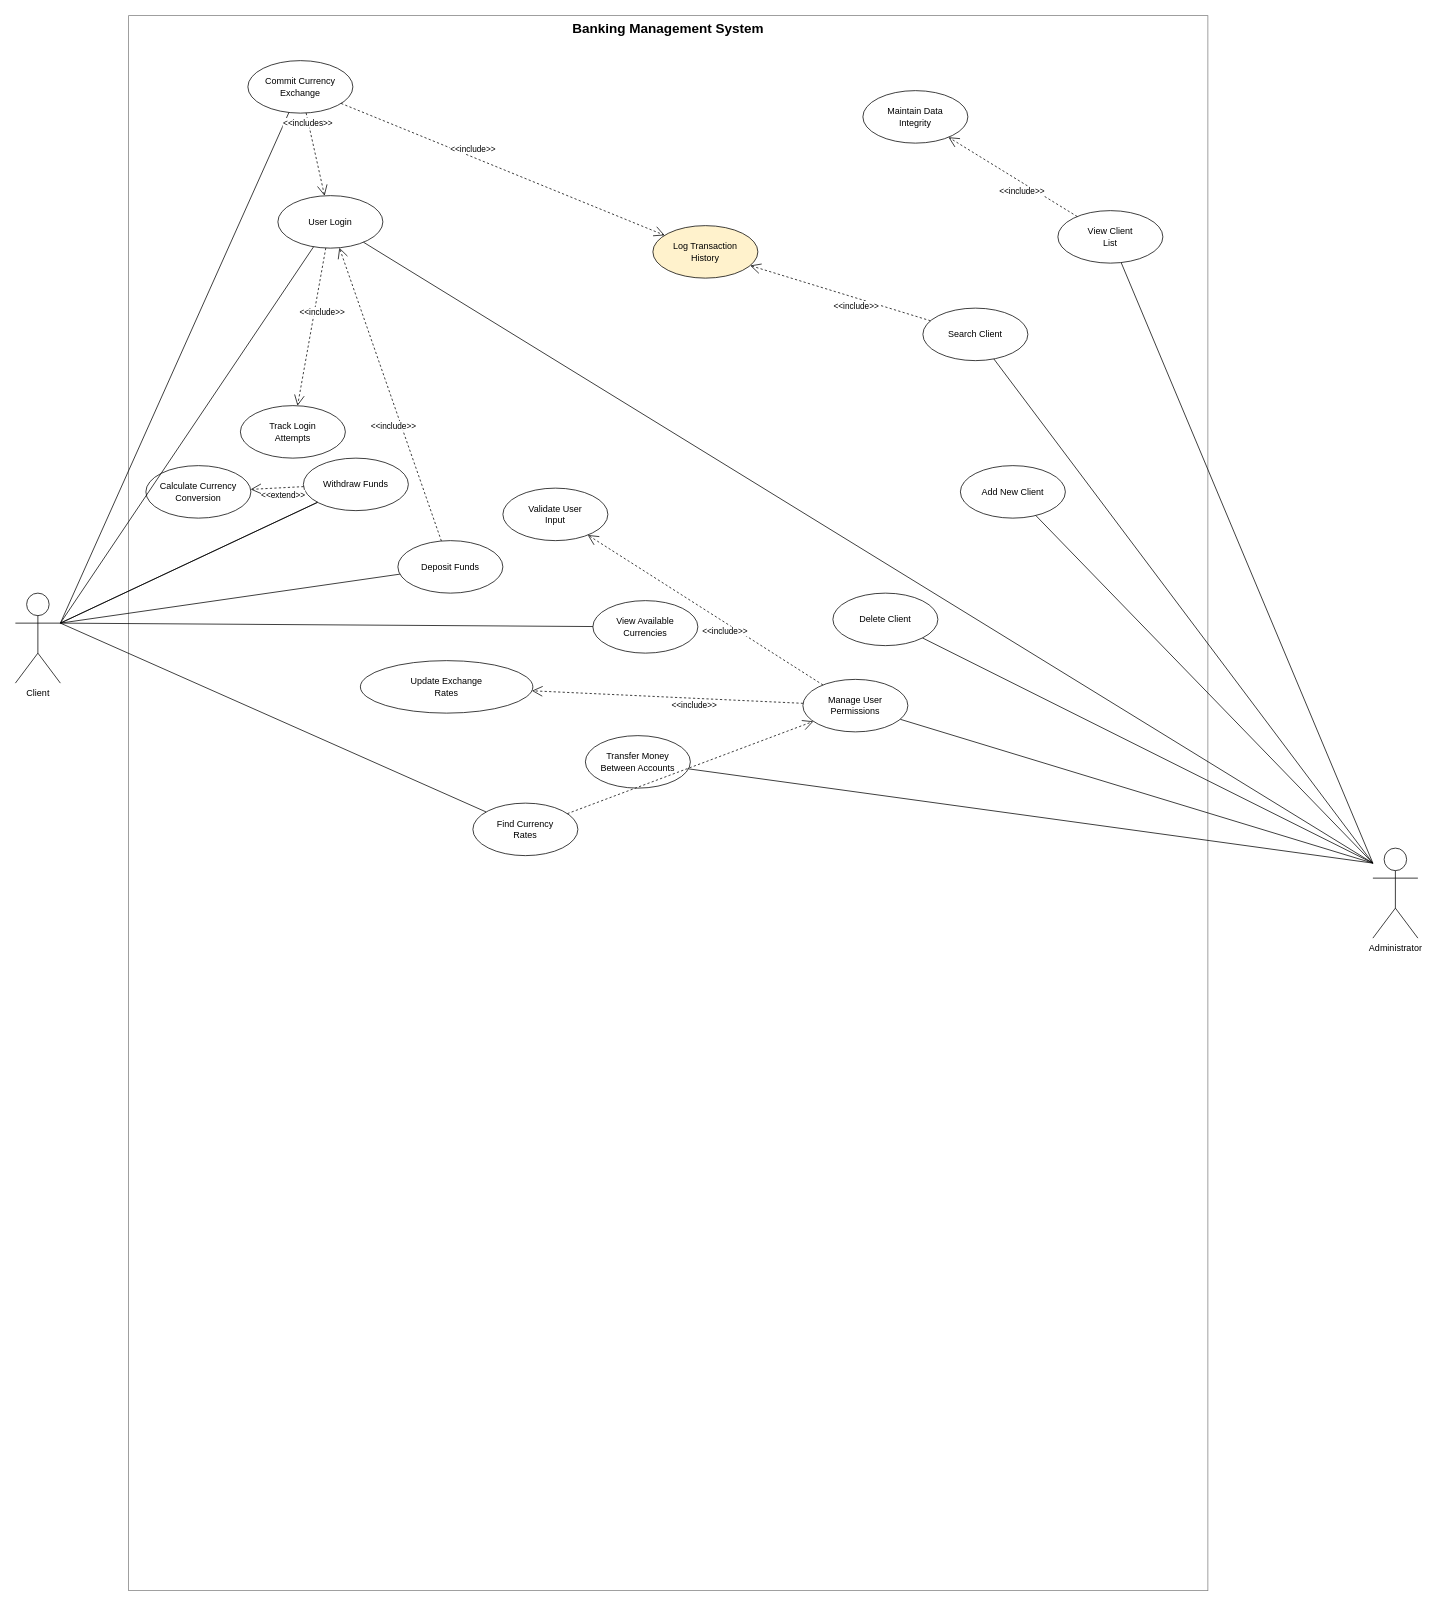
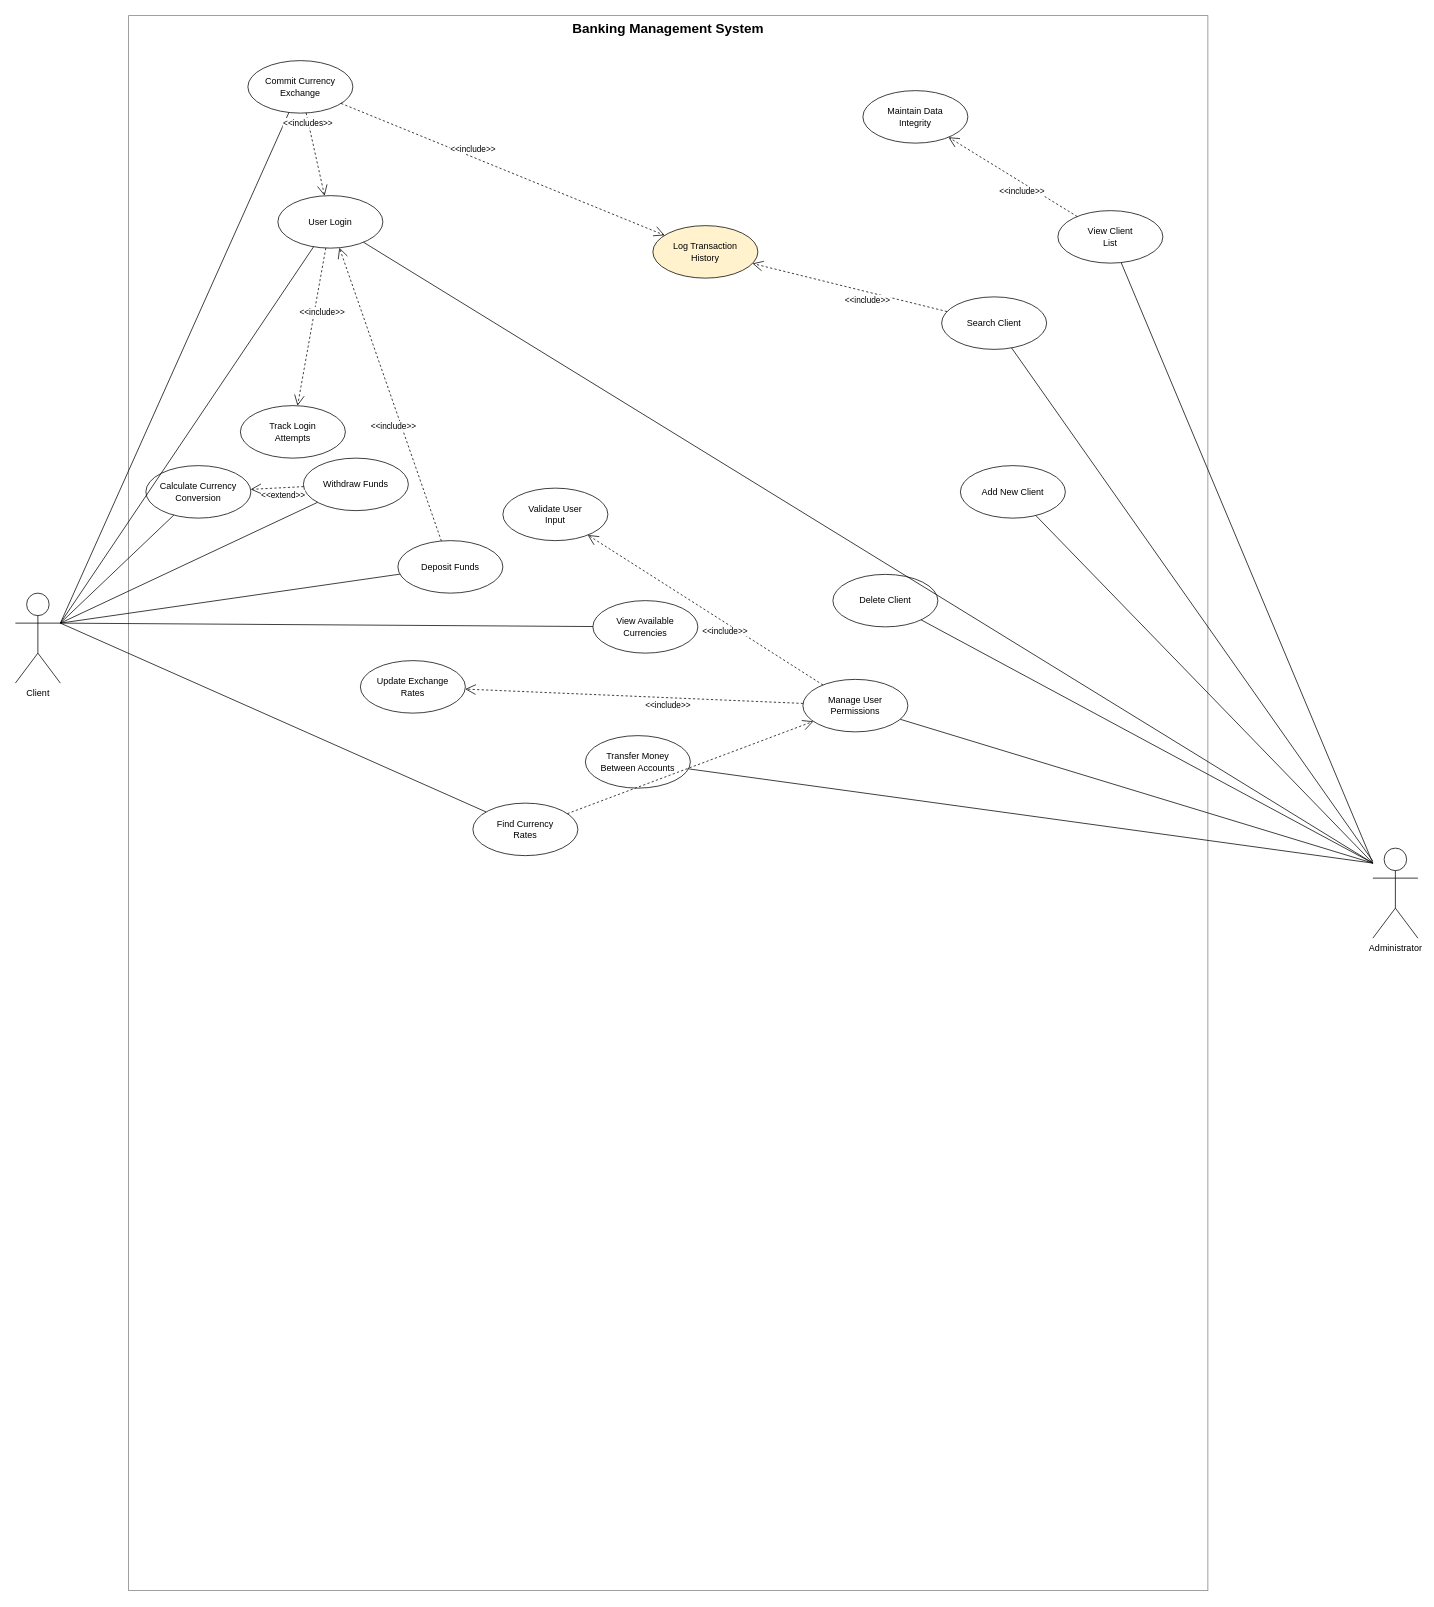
  <mxCell id="0" />
  <mxCell id="1" parent="0" />
  <mxCell id="2" value="Banking Management System" style="rounded=0;whiteSpace=wrap;html=1;fillColor=none;strokeColor=#808080;verticalAlign=top;fontSize=18;fontStyle=1;align=center;" vertex="1" parent="1"><mxGeometry x="171" y="20" width="1439" height="2100" as="geometry" /></mxCell>
  <mxCell id="3" value="Client" style="shape=umlActor;verticalLabelPosition=bottom;verticalAlign=top;html=1;" vertex="1" parent="1"><mxGeometry x="20" y="790" width="60" height="120" as="geometry" /></mxCell>
  <mxCell id="4" value="Administrator" style="shape=umlActor;verticalLabelPosition=bottom;verticalAlign=top;html=1;" vertex="1" parent="1"><mxGeometry x="1830" y="1130" width="60" height="120" as="geometry" /></mxCell>
  <mxCell id="5" value="User Login" style="ellipse;whiteSpace=wrap;html=1;" vertex="1" parent="1"><mxGeometry x="370" y="260" width="140" height="70" as="geometry" /></mxCell>
  <mxCell id="6" value="Deposit Funds" style="ellipse;whiteSpace=wrap;html=1;" vertex="1" parent="1"><mxGeometry x="530" y="720" width="140" height="70" as="geometry" /></mxCell>
  <mxCell id="7" value="Withdraw Funds" style="ellipse;whiteSpace=wrap;html=1;" vertex="1" parent="1"><mxGeometry x="404" y="610" width="140" height="70" as="geometry" /></mxCell>
  <mxCell id="8" value="View Available&lt;br&gt;Currencies" style="ellipse;whiteSpace=wrap;html=1;" vertex="1" parent="1"><mxGeometry x="790" y="800" width="140" height="70" as="geometry" /></mxCell>
  <mxCell id="9" value="Find Currency&lt;br&gt;Rates" style="ellipse;whiteSpace=wrap;html=1;" vertex="1" parent="1"><mxGeometry x="630" y="1070" width="140" height="70" as="geometry" /></mxCell>
  <mxCell id="10" value="Calculate Currency&lt;br&gt;Conversion" style="ellipse;whiteSpace=wrap;html=1;" vertex="1" parent="1"><mxGeometry x="194" y="620" width="140" height="70" as="geometry" /></mxCell>
  <mxCell id="11" value="Commit Currency&lt;br&gt;Exchange" style="ellipse;whiteSpace=wrap;html=1;" vertex="1" parent="1"><mxGeometry x="330" y="80" width="140" height="70" as="geometry" /></mxCell>
  <mxCell id="12" value="View Client&lt;br&gt;List" style="ellipse;whiteSpace=wrap;html=1;" vertex="1" parent="1"><mxGeometry x="1410" y="280" width="140" height="70" as="geometry" /></mxCell>
- <mxCell id="13" value="Search Client" style="ellipse;whiteSpace=wrap;html=1;" vertex="1" parent="1"><mxGeometry x="1230" y="410" width="140" height="70" as="geometry" /></mxCell>
+ <mxCell id="13" value="Search Client" style="ellipse;whiteSpace=wrap;html=1;" vertex="1" parent="1"><mxGeometry x="1255" y="395" width="140" height="70" as="geometry" /></mxCell>
  <mxCell id="14" value="Add New Client" style="ellipse;whiteSpace=wrap;html=1;" vertex="1" parent="1"><mxGeometry x="1280" y="620" width="140" height="70" as="geometry" /></mxCell>
- <mxCell id="15" value="Delete Client" style="ellipse;whiteSpace=wrap;html=1;" vertex="1" parent="1"><mxGeometry x="1110" y="790" width="140" height="70" as="geometry" /></mxCell>
+ <mxCell id="15" value="Delete Client" style="ellipse;whiteSpace=wrap;html=1;" vertex="1" parent="1"><mxGeometry x="1110" y="765" width="140" height="70" as="geometry" /></mxCell>
  <mxCell id="16" value="Transfer Money&lt;br&gt;Between Accounts" style="ellipse;whiteSpace=wrap;html=1;" vertex="1" parent="1"><mxGeometry x="780" y="980" width="140" height="70" as="geometry" /></mxCell>
  <mxCell id="17" value="Validate User&lt;br&gt;Input" style="ellipse;whiteSpace=wrap;html=1;" vertex="1" parent="1"><mxGeometry x="670" y="650" width="140" height="70" as="geometry" /></mxCell>
  <mxCell id="18" value="Log Transaction&lt;br&gt;History" style="ellipse;whiteSpace=wrap;html=1;fillColor=#fff2cc;" vertex="1" parent="1"><mxGeometry x="870" y="300" width="140" height="70" as="geometry" /></mxCell>
  <mxCell id="19" value="Track Login&lt;br&gt;Attempts" style="ellipse;whiteSpace=wrap;html=1;" vertex="1" parent="1"><mxGeometry x="320" y="540" width="140" height="70" as="geometry" /></mxCell>
- <mxCell id="20" value="Update Exchange&lt;br&gt;Rates" style="ellipse;whiteSpace=wrap;html=1;" vertex="1" parent="1"><mxGeometry x="480" y="880" width="230" height="70" as="geometry" /></mxCell>
+ <mxCell id="20" value="Update Exchange&lt;br&gt;Rates" style="ellipse;whiteSpace=wrap;html=1;" vertex="1" parent="1"><mxGeometry x="480" y="880" width="140" height="70" as="geometry" /></mxCell>
  <mxCell id="21" value="Maintain Data&lt;br&gt;Integrity" style="ellipse;whiteSpace=wrap;html=1;" vertex="1" parent="1"><mxGeometry x="1150" y="120" width="140" height="70" as="geometry" /></mxCell>
  <mxCell id="22" value="" style="endArrow=none;html=1;rounded=0;exitX=1;exitY=0.333;exitDx=0;exitDy=0;exitPerimeter=0;" edge="1" parent="1" source="3" target="5"><mxGeometry relative="1" as="geometry" /></mxCell>
  <mxCell id="23" value="" style="endArrow=none;html=1;rounded=0;" edge="1" parent="1" target="6"><mxGeometry relative="1" as="geometry"><mxPoint x="80" y="830" as="sourcePoint" /></mxGeometry></mxCell>
  <mxCell id="24" value="" style="endArrow=none;html=1;rounded=0;" edge="1" parent="1" target="7"><mxGeometry relative="1" as="geometry"><mxPoint x="80" y="830" as="sourcePoint" /></mxGeometry></mxCell>
  <mxCell id="25" value="" style="endArrow=none;html=1;rounded=0;" edge="1" parent="1" target="8"><mxGeometry relative="1" as="geometry"><mxPoint x="80" y="830" as="sourcePoint" /></mxGeometry></mxCell>
  <mxCell id="26" value="" style="endArrow=none;html=1;rounded=0;exitX=1;exitY=0.333;exitDx=0;exitDy=0;exitPerimeter=0;" edge="1" parent="1" source="3" target="9"><mxGeometry relative="1" as="geometry" /></mxCell>
- <mxCell id="27" value="" style="endArrow=none;html=1;rounded=0;exitX=1;exitY=0.333;exitDx=0;exitDy=0;exitPerimeter=0;" edge="1" parent="1" source="3" target="7"><mxGeometry relative="1" as="geometry" /></mxCell>
+ <mxCell id="27" value="" style="endArrow=none;html=1;rounded=0;exitX=1;exitY=0.333;exitDx=0;exitDy=0;exitPerimeter=0;" edge="1" parent="1" source="3" target="10"><mxGeometry relative="1" as="geometry" /></mxCell>
  <mxCell id="28" value="" style="endArrow=none;html=1;rounded=0;" edge="1" parent="1" target="11"><mxGeometry relative="1" as="geometry"><mxPoint x="80" y="830" as="sourcePoint" /></mxGeometry></mxCell>
  <mxCell id="29" value="" style="endArrow=none;html=1;rounded=0;" edge="1" parent="1" target="5"><mxGeometry relative="1" as="geometry"><mxPoint x="1830" y="1150" as="sourcePoint" /></mxGeometry></mxCell>
  <mxCell id="30" value="" style="endArrow=none;html=1;rounded=0;" edge="1" parent="1" target="12"><mxGeometry relative="1" as="geometry"><mxPoint x="1830" y="1150" as="sourcePoint" /></mxGeometry></mxCell>
  <mxCell id="31" value="" style="endArrow=none;html=1;rounded=0;" edge="1" parent="1" source="4" target="13"><mxGeometry relative="1" as="geometry" /></mxCell>
  <mxCell id="32" value="" style="endArrow=none;html=1;rounded=0;" edge="1" parent="1" target="14"><mxGeometry relative="1" as="geometry"><mxPoint x="1830" y="1150" as="sourcePoint" /></mxGeometry></mxCell>
  <mxCell id="33" value="" style="endArrow=none;html=1;rounded=0;" edge="1" parent="1" target="15"><mxGeometry relative="1" as="geometry"><mxPoint x="1830" y="1150" as="sourcePoint" /></mxGeometry></mxCell>
  <mxCell id="34" value="" style="endArrow=none;html=1;rounded=0;" edge="1" parent="1" target="16"><mxGeometry relative="1" as="geometry"><mxPoint x="1830" y="1150" as="sourcePoint" /></mxGeometry></mxCell>
  <mxCell id="35" value="" style="endArrow=none;html=1;rounded=0;" edge="1" parent="1" target="47"><mxGeometry relative="1" as="geometry"><mxPoint x="1830" y="1150" as="sourcePoint" /></mxGeometry></mxCell>
  <mxCell id="36" value="&amp;lt;&amp;lt;include&amp;gt;&amp;gt;" style="endArrow=open;endSize=12;dashed=1;html=1;rounded=0;" edge="1" parent="1" source="6" target="5"><mxGeometry x="-0.2" y="10" relative="1" as="geometry"><mxPoint as="offset" /></mxGeometry></mxCell>
  <mxCell id="37" value="" style="endArrow=open;endSize=12;dashed=1;html=1;rounded=0;" edge="1" parent="1" source="11" target="5"><mxGeometry x="-0.2" y="10" relative="1" as="geometry"><mxPoint as="offset" /></mxGeometry></mxCell>
  <mxCell id="38" value="&amp;lt;&amp;lt;includes&amp;gt;&amp;gt;" style="edgeLabel;html=1;align=center;verticalAlign=middle;resizable=0;points=[];" vertex="1" connectable="0" parent="37"><mxGeometry x="-0.758" y="-1" relative="1" as="geometry"><mxPoint y="-1" as="offset" /></mxGeometry></mxCell>
  <mxCell id="39" value="&amp;lt;&amp;lt;include&amp;gt;&amp;gt;" style="endArrow=open;endSize=12;dashed=1;html=1;rounded=0;" edge="1" parent="1" source="11" target="18"><mxGeometry x="-0.2" y="10" relative="1" as="geometry"><mxPoint as="offset" /></mxGeometry></mxCell>
  <mxCell id="40" value="&amp;lt;&amp;lt;include&amp;gt;&amp;gt;" style="endArrow=open;endSize=12;dashed=1;html=1;rounded=0;" edge="1" parent="1" source="13" target="18"><mxGeometry x="-0.2" y="10" relative="1" as="geometry"><mxPoint as="offset" /></mxGeometry></mxCell>
  <mxCell id="41" value="&amp;lt;&amp;lt;include&amp;gt;&amp;gt;" style="endArrow=open;endSize=12;dashed=1;html=1;rounded=0;" edge="1" parent="1" source="47" target="17"><mxGeometry x="-0.2" y="10" relative="1" as="geometry"><mxPoint as="offset" /></mxGeometry></mxCell>
  <mxCell id="42" value="&amp;lt;&amp;lt;include&amp;gt;&amp;gt;" style="endArrow=open;endSize=12;dashed=1;html=1;rounded=0;" edge="1" parent="1" source="47" target="20"><mxGeometry x="-0.2" y="10" relative="1" as="geometry"><mxPoint as="offset" /></mxGeometry></mxCell>
  <mxCell id="43" value="&amp;lt;&amp;lt;include&amp;gt;&amp;gt;" style="endArrow=open;endSize=12;dashed=1;html=1;rounded=0;" edge="1" parent="1" source="5" target="19"><mxGeometry x="-0.2" y="10" relative="1" as="geometry"><mxPoint as="offset" /></mxGeometry></mxCell>
  <mxCell id="44" value="&amp;lt;&amp;lt;include&amp;gt;&amp;gt;" style="endArrow=open;endSize=12;dashed=1;html=1;rounded=0;" edge="1" parent="1" source="12" target="21"><mxGeometry x="-0.2" y="10" relative="1" as="geometry"><mxPoint as="offset" /></mxGeometry></mxCell>
  <mxCell id="45" value="&amp;lt;&amp;lt;extend&amp;gt;&amp;gt;" style="endArrow=open;endSize=12;dashed=1;html=1;rounded=0;" edge="1" parent="1" source="7" target="10"><mxGeometry x="-0.2" y="10" relative="1" as="geometry"><mxPoint as="offset" /></mxGeometry></mxCell>
  <mxCell id="46" value="" style="endArrow=open;endSize=12;dashed=1;html=1;rounded=0;" edge="1" parent="1" source="9" target="47"><mxGeometry x="-0.2" y="10" relative="1" as="geometry"><mxPoint as="offset" /><mxPoint x="700" y="1140" as="sourcePoint" /><mxPoint x="700" y="1980" as="targetPoint" /></mxGeometry></mxCell>
  <mxCell id="47" value="Manage User&lt;br&gt;Permissions" style="ellipse;whiteSpace=wrap;html=1;" vertex="1" parent="1"><mxGeometry x="1070" y="905" width="140" height="70" as="geometry" /></mxCell>
